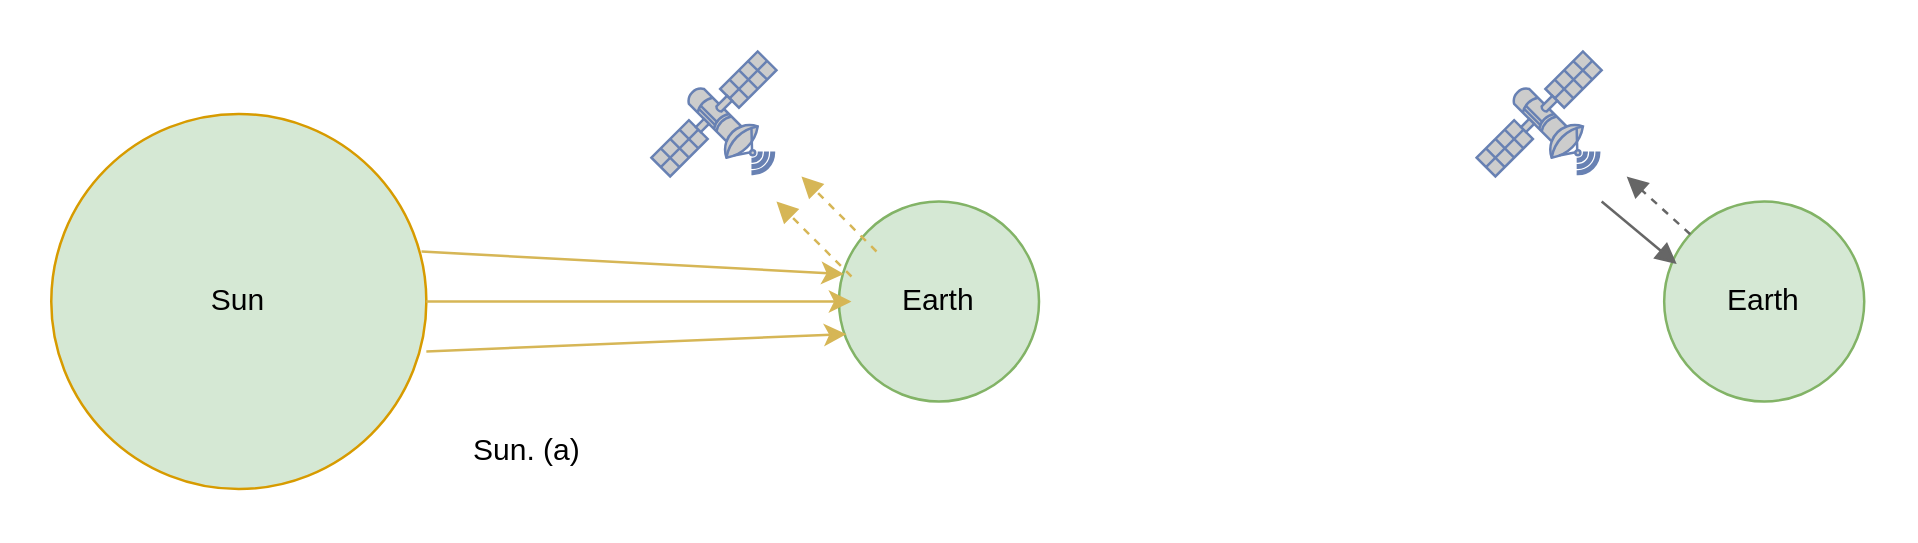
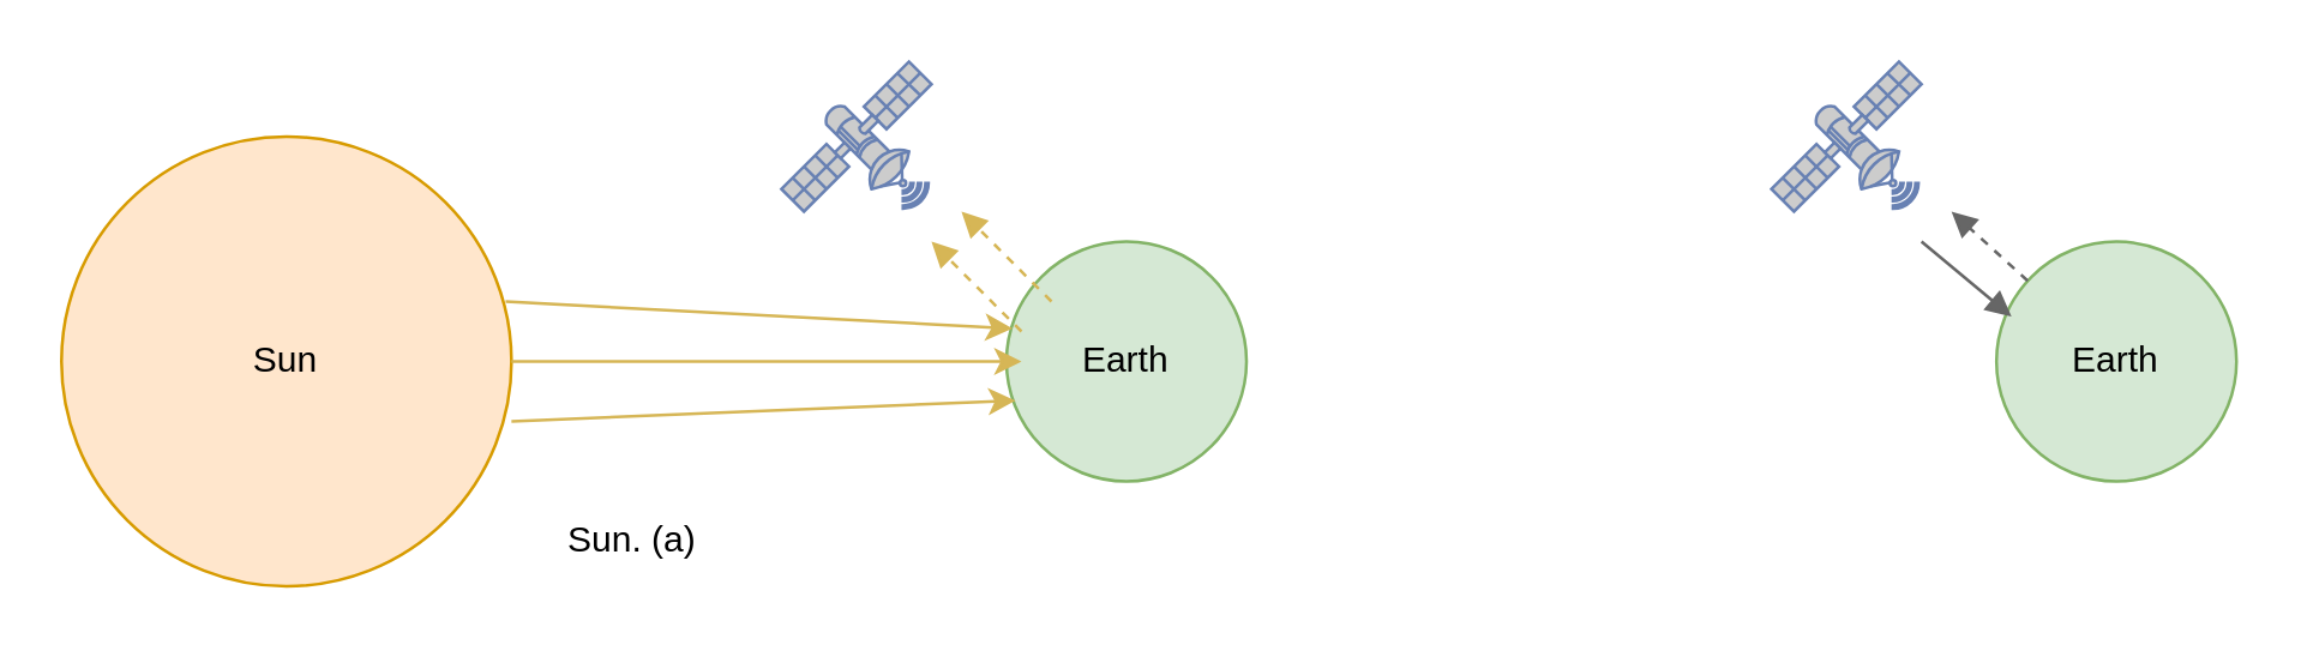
  <mxCell id="0" />
  <mxCell id="1" parent="0" />
  <mxCell id="2" value="Earth" style="ellipse;whiteSpace=wrap;html=1;aspect=fixed;fillColor=#d5e8d4;strokeColor=#82b366;" parent="1" vertex="1"><mxGeometry x="335" y="80" width="80" height="80" as="geometry" /></mxCell>
- <mxCell id="3" value="Sun" style="ellipse;whiteSpace=wrap;html=1;aspect=fixed;fillColor=#d5e8d4;strokeColor=#d79b00;" parent="1" vertex="1"><mxGeometry x="20" y="45" width="150" height="150" as="geometry" /></mxCell>
+ <mxCell id="3" value="Sun" style="ellipse;whiteSpace=wrap;html=1;aspect=fixed;fillColor=#ffe6cc;strokeColor=#d79b00;" parent="1" vertex="1"><mxGeometry x="20" y="45" width="150" height="150" as="geometry" /></mxCell>
  <mxCell id="4" value="" style="endArrow=classic;html=1;rounded=0;fillColor=#fff2cc;strokeColor=#d6b656;exitX=0.987;exitY=0.367;exitDx=0;exitDy=0;exitPerimeter=0;entryX=0.025;entryY=0.363;entryDx=0;entryDy=0;entryPerimeter=0;" parent="1" source="3" target="2" edge="1"><mxGeometry width="50" height="50" relative="1" as="geometry"><mxPoint x="160" y="310" as="sourcePoint" /><mxPoint x="210" y="260" as="targetPoint" /></mxGeometry></mxCell>
  <mxCell id="5" value="" style="endArrow=classic;html=1;rounded=0;fillColor=#fff2cc;strokeColor=#d6b656;exitX=1;exitY=0.5;exitDx=0;exitDy=0;" parent="1" source="3" edge="1"><mxGeometry width="50" height="50" relative="1" as="geometry"><mxPoint x="178.05" y="110.05" as="sourcePoint" /><mxPoint x="340" y="120" as="targetPoint" /></mxGeometry></mxCell>
  <mxCell id="6" value="" style="endArrow=classic;html=1;rounded=0;fillColor=#fff2cc;strokeColor=#d6b656;entryX=0.038;entryY=0.663;entryDx=0;entryDy=0;entryPerimeter=0;exitX=1;exitY=0.633;exitDx=0;exitDy=0;exitPerimeter=0;" parent="1" source="3" target="2" edge="1"><mxGeometry width="50" height="50" relative="1" as="geometry"><mxPoint x="200" y="160" as="sourcePoint" /><mxPoint x="390" y="200" as="targetPoint" /></mxGeometry></mxCell>
  <mxCell id="7" value="" style="endArrow=block;dashed=1;html=1;rounded=0;fillColor=#fff2cc;strokeColor=#d6b656;endFill=1;" parent="1" edge="1"><mxGeometry width="50" height="50" relative="1" as="geometry"><mxPoint x="340" y="110" as="sourcePoint" /><mxPoint x="310" y="80" as="targetPoint" /><Array as="points" /></mxGeometry></mxCell>
  <mxCell id="8" value="" style="endArrow=block;dashed=1;html=1;rounded=0;fillColor=#fff2cc;strokeColor=#d6b656;endFill=1;" parent="1" edge="1"><mxGeometry width="50" height="50" relative="1" as="geometry"><mxPoint x="350" y="100" as="sourcePoint" /><mxPoint x="320" y="70" as="targetPoint" /><Array as="points" /></mxGeometry></mxCell>
  <mxCell id="9" value="" style="fontColor=#0066CC;verticalAlign=top;verticalLabelPosition=bottom;labelPosition=center;align=center;html=1;outlineConnect=0;fillColor=#CCCCCC;strokeColor=#6881B3;gradientColor=none;gradientDirection=north;strokeWidth=2;shape=mxgraph.networks.satellite;rotation=-90;" parent="1" vertex="1"><mxGeometry x="260" y="20" width="50" height="50" as="geometry" /></mxCell>
  <mxCell id="10" value="Earth" style="ellipse;whiteSpace=wrap;html=1;aspect=fixed;fillColor=#d5e8d4;strokeColor=#82b366;" parent="1" vertex="1"><mxGeometry x="665" y="80" width="80" height="80" as="geometry" /></mxCell>
  <mxCell id="11" value="" style="endArrow=block;dashed=1;html=1;rounded=0;fillColor=#f5f5f5;strokeColor=#666666;endFill=1;" parent="1" source="10" edge="1"><mxGeometry width="50" height="50" relative="1" as="geometry"><mxPoint x="670" y="100" as="sourcePoint" /><mxPoint x="650" y="70" as="targetPoint" /><Array as="points" /></mxGeometry></mxCell>
  <mxCell id="12" value="" style="fontColor=#0066CC;verticalAlign=top;verticalLabelPosition=bottom;labelPosition=center;align=center;html=1;outlineConnect=0;fillColor=#CCCCCC;strokeColor=#6881B3;gradientColor=none;gradientDirection=north;strokeWidth=2;shape=mxgraph.networks.satellite;rotation=-90;" parent="1" vertex="1"><mxGeometry x="590" y="20" width="50" height="50" as="geometry" /></mxCell>
  <mxCell id="13" value="" style="endArrow=block;html=1;rounded=0;fillColor=#f5f5f5;strokeColor=#666666;endFill=1;" parent="1" edge="1"><mxGeometry width="50" height="50" relative="1" as="geometry"><mxPoint x="640" y="80" as="sourcePoint" /><mxPoint x="670" y="105" as="targetPoint" /><Array as="points" /></mxGeometry></mxCell>
  <mxCell id="14" value="Sun. (a)" style="text;html=1;align=center;verticalAlign=middle;resizable=0;points=[];autosize=1;strokeColor=none;fillColor=none;" vertex="1" parent="1"><mxGeometry x="185" y="170" width="50" height="20" as="geometry" /></mxCell>
